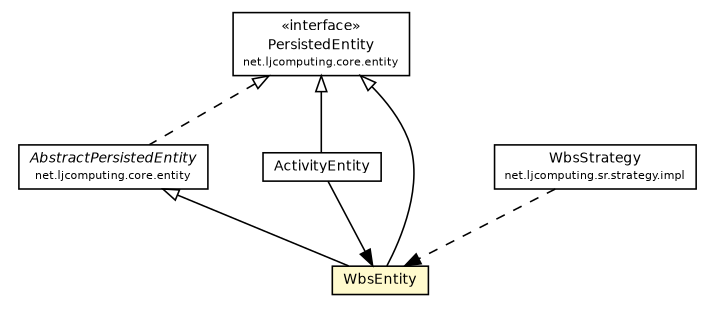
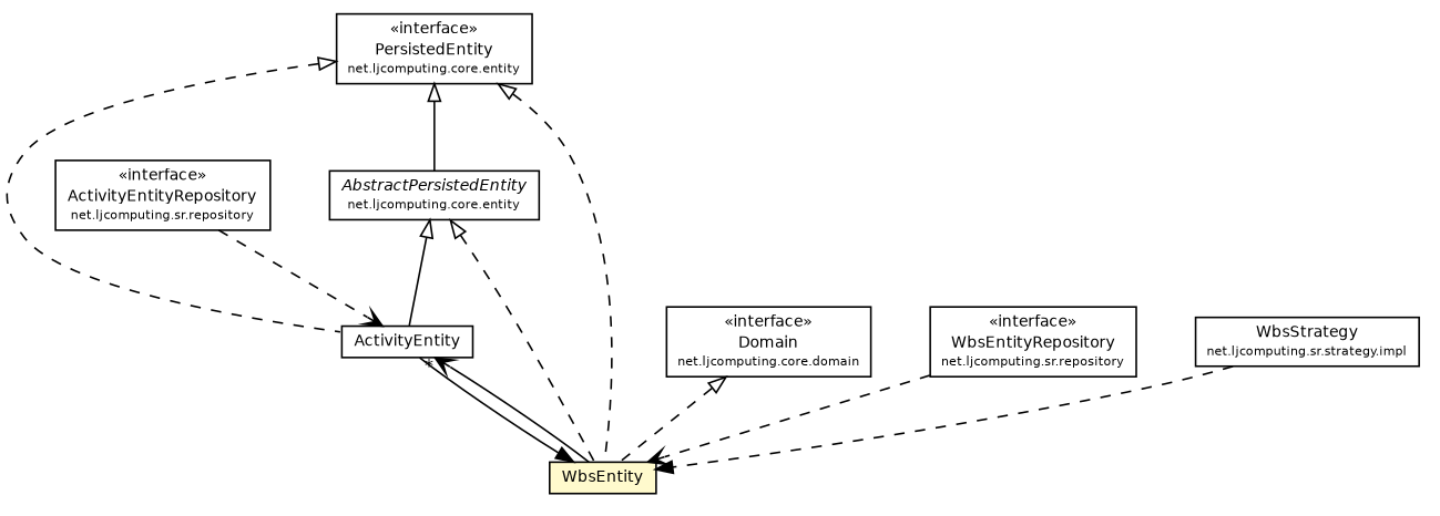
  digraph {
    nodesep=0.25
    ranksep=0.5
    node [fontcolor=black fontname=Helvetica fontsize=9.0 shape=plaintext]
    edge [arrowtail=empty dir=back fontname=Helvetica fontsize=10 headport=p labelfontname=Helvetica labelfontsize=10 tailport=p style=dashed]
    n1 [label=<<table title="net.ljcomputing.core.entity.AbstractPersistedEntity" border="0" cellborder="1" cellspacing="0" cellpadding="2" port="p" href="../../core/entity/AbstractPersistedEntity.html"> 		<tr><td><table border="0" cellspacing="0" cellpadding="1"> <tr><td align="center" balign="center"><font face="Helvetica-Oblique"> AbstractPersistedEntity </font></td></tr> <tr><td align="center" balign="center"><font point-size="7.0"> net.ljcomputing.core.entity </font></td></tr> 		</table></td></tr> 		</table>>]
    n2 [label=<<table title="net.ljcomputing.sr.entity.ActivityEntity" border="0" cellborder="1" cellspacing="0" cellpadding="2" port="p" href="./ActivityEntity.html"> 		<tr><td><table border="0" cellspacing="0" cellpadding="1"> <tr><td align="center" balign="center"> ActivityEntity </td></tr> 		</table></td></tr> 		</table>>]
    n3 [label=<<table title="net.ljcomputing.sr.entity.WbsEntity" border="0" cellborder="1" cellspacing="0" cellpadding="2" port="p" bgcolor="lemonChiffon" href="./WbsEntity.html"> 		<tr><td><table border="0" cellspacing="0" cellpadding="1"> <tr><td align="center" balign="center"> WbsEntity </td></tr> 		</table></td></tr> 		</table>>]
    n4 [label=<<table title="net.ljcomputing.core.entity.PersistedEntity" border="0" cellborder="1" cellspacing="0" cellpadding="2" port="p" href="../../core/entity/PersistedEntity.html"> 		<tr><td><table border="0" cellspacing="0" cellpadding="1"> <tr><td align="center" balign="center"> &#171;interface&#187; </td></tr> <tr><td align="center" balign="center"> PersistedEntity </td></tr> <tr><td align="center" balign="center"><font point-size="7.0"> net.ljcomputing.core.entity </font></td></tr> 		</table></td></tr> 		</table>>]
+   n5 [label=<<table title="net.ljcomputing.core.domain.Domain" border="0" cellborder="1" cellspacing="0" cellpadding="2" port="p" href="../../core/domain/Domain.html"> 		<tr><td><table border="0" cellspacing="0" cellpadding="1"> <tr><td align="center" balign="center"> &#171;interface&#187; </td></tr> <tr><td align="center" balign="center"> Domain </td></tr> <tr><td align="center" balign="center"><font point-size="7.0"> net.ljcomputing.core.domain </font></td></tr> 		</table></td></tr> 		</table>>]
+   n6 [label=<<table title="net.ljcomputing.sr.repository.WbsEntityRepository" border="0" cellborder="1" cellspacing="0" cellpadding="2" port="p" href="../repository/WbsEntityRepository.html"> 		<tr><td><table border="0" cellspacing="0" cellpadding="1"> <tr><td align="center" balign="center"> &#171;interface&#187; </td></tr> <tr><td align="center" balign="center"> WbsEntityRepository </td></tr> <tr><td align="center" balign="center"><font point-size="7.0"> net.ljcomputing.sr.repository </font></td></tr> 		</table></td></tr> 		</table>>]
+   n7 [label=<<table title="net.ljcomputing.sr.repository.ActivityEntityRepository" border="0" cellborder="1" cellspacing="0" cellpadding="2" port="p" href="../repository/ActivityEntityRepository.html"> 		<tr><td><table border="0" cellspacing="0" cellpadding="1"> <tr><td align="center" balign="center"> &#171;interface&#187; </td></tr> <tr><td align="center" balign="center"> ActivityEntityRepository </td></tr> <tr><td align="center" balign="center"><font point-size="7.0"> net.ljcomputing.sr.repository </font></td></tr> 		</table></td></tr> 		</table>>]
    n8 [label=<<table title="net.ljcomputing.sr.strategy.impl.WbsStrategy" border="0" cellborder="1" cellspacing="0" cellpadding="2" port="p" href="../strategy/impl/WbsStrategy.html"> 		<tr><td><table border="0" cellspacing="0" cellpadding="1"> <tr><td align="center" balign="center"> WbsStrategy </td></tr> <tr><td align="center" balign="center"><font point-size="7.0"> net.ljcomputing.sr.strategy.impl </font></td></tr> 		</table></td></tr> 		</table>>]
-   n1 -> n3 [style=""]
+   n1 -> n2 [style=""]
+   n1 -> n3
    n2 -> n3 [arrowhead=normal color=black fontcolor=black fontsize=10.0 arrowtail="" dir="" style=""]
-   n4 -> n1
-   n4 -> n2 [style=solid]
-   n4 -> n3 [style=solid]
+   n3 -> n2 [arrowhead=open color=black fontcolor=black fontsize=10.0 headlabel="*" arrowtail="" dir="" style=""]
+   n4 -> n1 [style=solid]
+   n4 -> n2
+   n4 -> n3
+   n5 -> n3
+   n6 -> n3 [arrowhead=open color=black fontcolor=black fontsize=10.0 arrowtail="" dir=""]
+   n7 -> n2 [arrowhead=open color=black fontcolor=black fontsize=10.0 arrowtail="" dir=""]
    n8 -> n3 [arrowhead=normal color=black fontcolor=black fontsize=10.0 arrowtail="" dir=""]
  }
